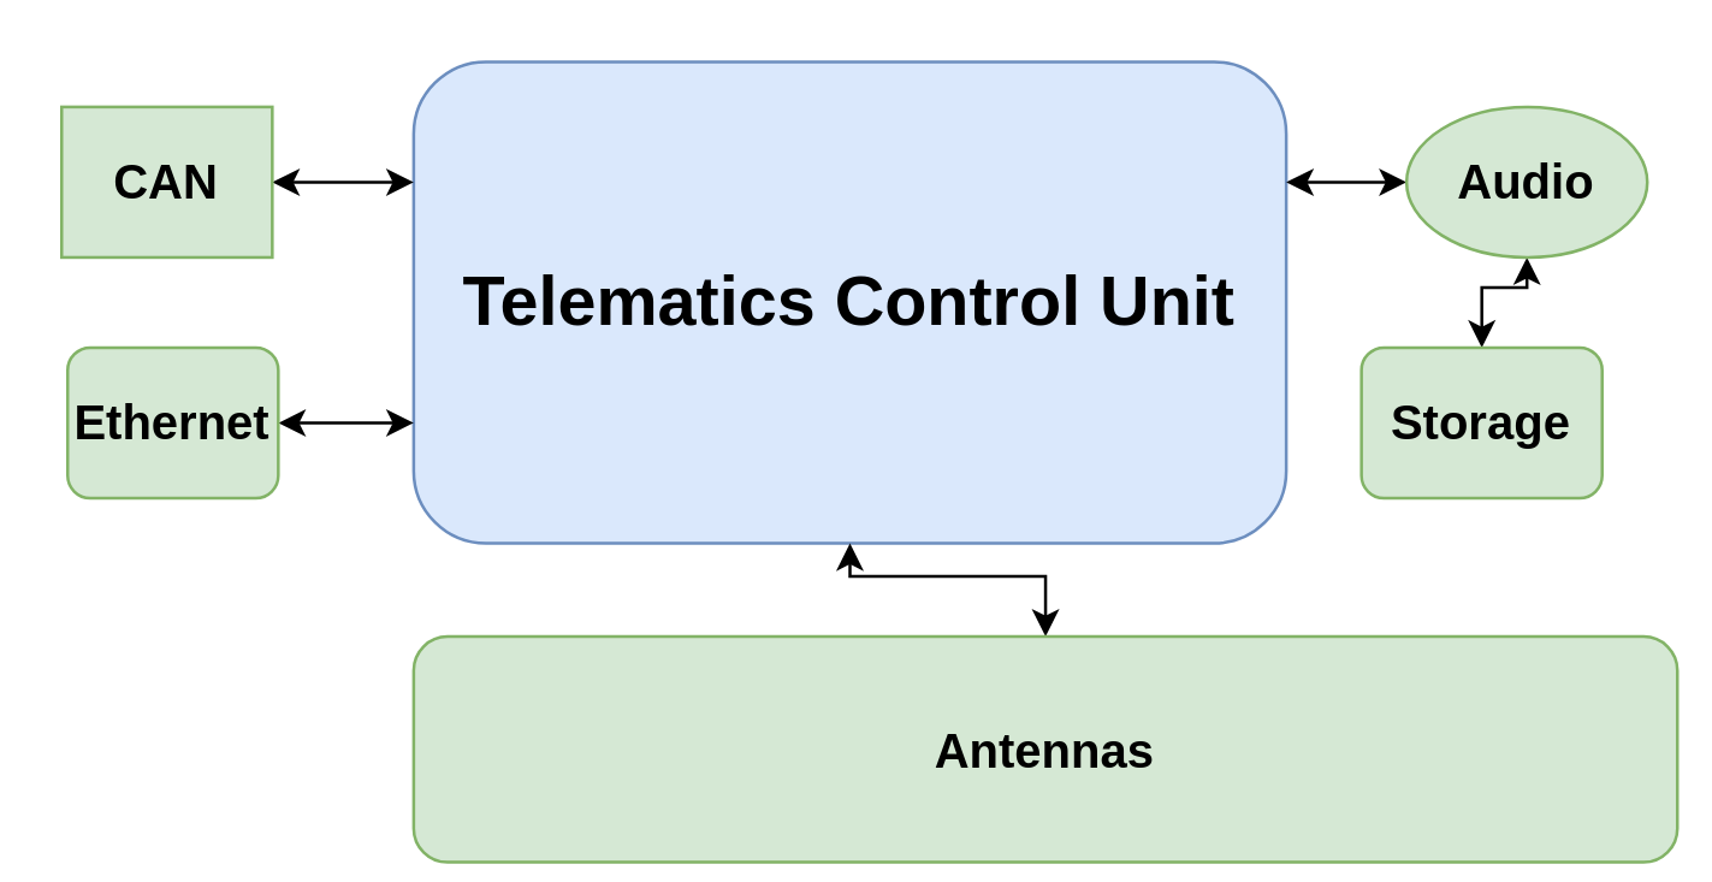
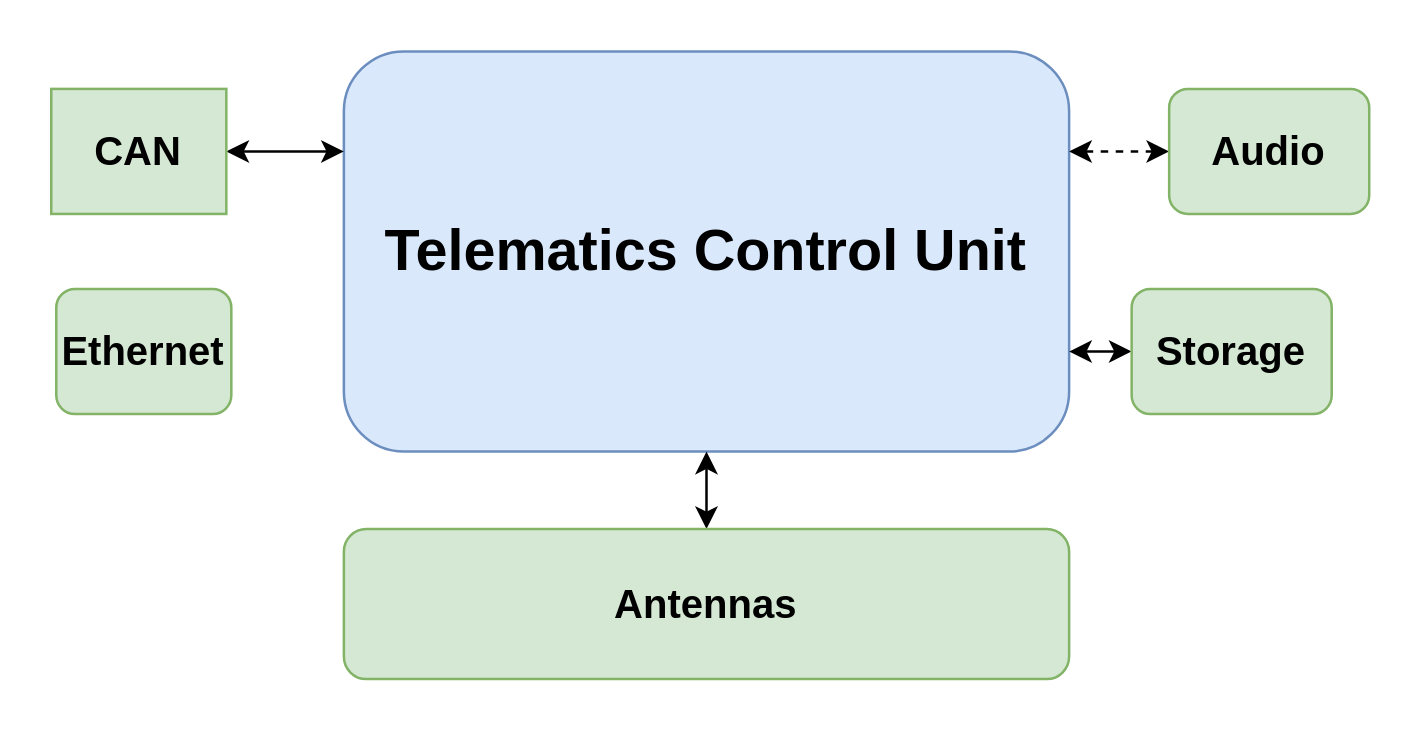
  <mxCell id="0" />
  <mxCell id="1" parent="0" />
  <mxCell id="2" value="&lt;font style=&quot;font-size: 23px&quot;&gt;Telematics Control Unit&lt;/font&gt;" style="rounded=1;whiteSpace=wrap;html=1;fillColor=#dae8fc;strokeColor=#6c8ebf;fontStyle=1" vertex="1" parent="1"><mxGeometry x="137" y="20" width="290" height="160" as="geometry" /></mxCell>
  <mxCell id="3" style="edgeStyle=orthogonalEdgeStyle;rounded=0;orthogonalLoop=1;jettySize=auto;html=1;entryX=0;entryY=0.25;entryDx=0;entryDy=0;fontStyle=1;fontSize=16;startArrow=classic;startFill=1;endArrow=classic;endFill=1;" edge="1" parent="1" source="4" target="2"><mxGeometry relative="1" as="geometry" /></mxCell>
  <mxCell id="4" value="CAN" style="whiteSpace=wrap;html=1;fillColor=#d5e8d4;strokeColor=#82b366;fontStyle=1;fontSize=16;rounded=0;" vertex="1" parent="1"><mxGeometry x="20" y="35" width="70" height="50" as="geometry" /></mxCell>
- <mxCell id="5" style="edgeStyle=orthogonalEdgeStyle;rounded=0;orthogonalLoop=1;jettySize=auto;html=1;entryX=0;entryY=0.75;entryDx=0;entryDy=0;fontStyle=1;fontSize=16;startArrow=classic;startFill=1;endArrow=classic;endFill=1;" edge="1" parent="1" source="6" target="2"><mxGeometry relative="1" as="geometry" /></mxCell>
  <mxCell id="6" value="Ethernet" style="rounded=1;whiteSpace=wrap;html=1;fillColor=#d5e8d4;strokeColor=#82b366;fontStyle=1;fontSize=16;" vertex="1" parent="1"><mxGeometry x="22" y="115" width="70" height="50" as="geometry" /></mxCell>
- <mxCell id="7" style="edgeStyle=orthogonalEdgeStyle;rounded=0;orthogonalLoop=1;jettySize=auto;html=1;fontStyle=1;fontSize=16;startArrow=classic;startFill=1;endArrow=classic;endFill=1;" edge="1" parent="1" source="8" target="10"><mxGeometry relative="1" as="geometry" /></mxCell>
+ <mxCell id="7" style="edgeStyle=orthogonalEdgeStyle;rounded=0;orthogonalLoop=1;jettySize=auto;html=1;entryX=1;entryY=0.75;entryDx=0;entryDy=0;fontStyle=1;fontSize=16;startArrow=classic;startFill=1;endArrow=classic;endFill=1;" edge="1" parent="1" source="8" target="2"><mxGeometry relative="1" as="geometry" /></mxCell>
  <mxCell id="8" value="Storage" style="rounded=1;whiteSpace=wrap;html=1;fillColor=#d5e8d4;strokeColor=#82b366;fontStyle=1;fontSize=16;" vertex="1" parent="1"><mxGeometry x="452" y="115" width="80" height="50" as="geometry" /></mxCell>
- <mxCell id="9" style="edgeStyle=orthogonalEdgeStyle;rounded=0;orthogonalLoop=1;jettySize=auto;html=1;entryX=1;entryY=0.25;entryDx=0;entryDy=0;fontStyle=1;fontSize=16;startArrow=classic;startFill=1;endArrow=classic;endFill=1;" edge="1" parent="1" source="10" target="2"><mxGeometry relative="1" as="geometry" /></mxCell>
- <mxCell id="10" value="Audio" style="ellipse;whiteSpace=wrap;html=1;fillColor=#d5e8d4;strokeColor=#82b366;fontStyle=1;fontSize=16;" vertex="1" parent="1"><mxGeometry x="467" y="35" width="80" height="50" as="geometry" /></mxCell>
+ <mxCell id="9" style="edgeStyle=orthogonalEdgeStyle;rounded=0;orthogonalLoop=1;jettySize=auto;html=1;entryX=1;entryY=0.25;entryDx=0;entryDy=0;fontStyle=1;fontSize=16;startArrow=classic;startFill=1;endArrow=classic;endFill=1;dashed=1;" edge="1" parent="1" source="10" target="2"><mxGeometry relative="1" as="geometry" /></mxCell>
+ <mxCell id="10" value="Audio" style="rounded=1;whiteSpace=wrap;html=1;fillColor=#d5e8d4;strokeColor=#82b366;fontStyle=1;fontSize=16;" vertex="1" parent="1"><mxGeometry x="467" y="35" width="80" height="50" as="geometry" /></mxCell>
  <mxCell id="11" style="edgeStyle=orthogonalEdgeStyle;rounded=0;orthogonalLoop=1;jettySize=auto;html=1;entryX=0.5;entryY=1;entryDx=0;entryDy=0;fontStyle=1;fontSize=16;startArrow=classic;startFill=1;endArrow=classic;endFill=1;" edge="1" parent="1" source="12" target="2"><mxGeometry relative="1" as="geometry" /></mxCell>
- <mxCell id="12" value="Antennas" style="rounded=1;whiteSpace=wrap;html=1;fillColor=#d5e8d4;strokeColor=#82b366;fontStyle=1;fontSize=16;" vertex="1" parent="1"><mxGeometry x="137" y="211" width="420" height="75" as="geometry" /></mxCell>
+ <mxCell id="12" value="Antennas" style="rounded=1;whiteSpace=wrap;html=1;fillColor=#d5e8d4;strokeColor=#82b366;fontStyle=1;fontSize=16;" vertex="1" parent="1"><mxGeometry x="137" y="211" width="290" height="60" as="geometry" /></mxCell>
